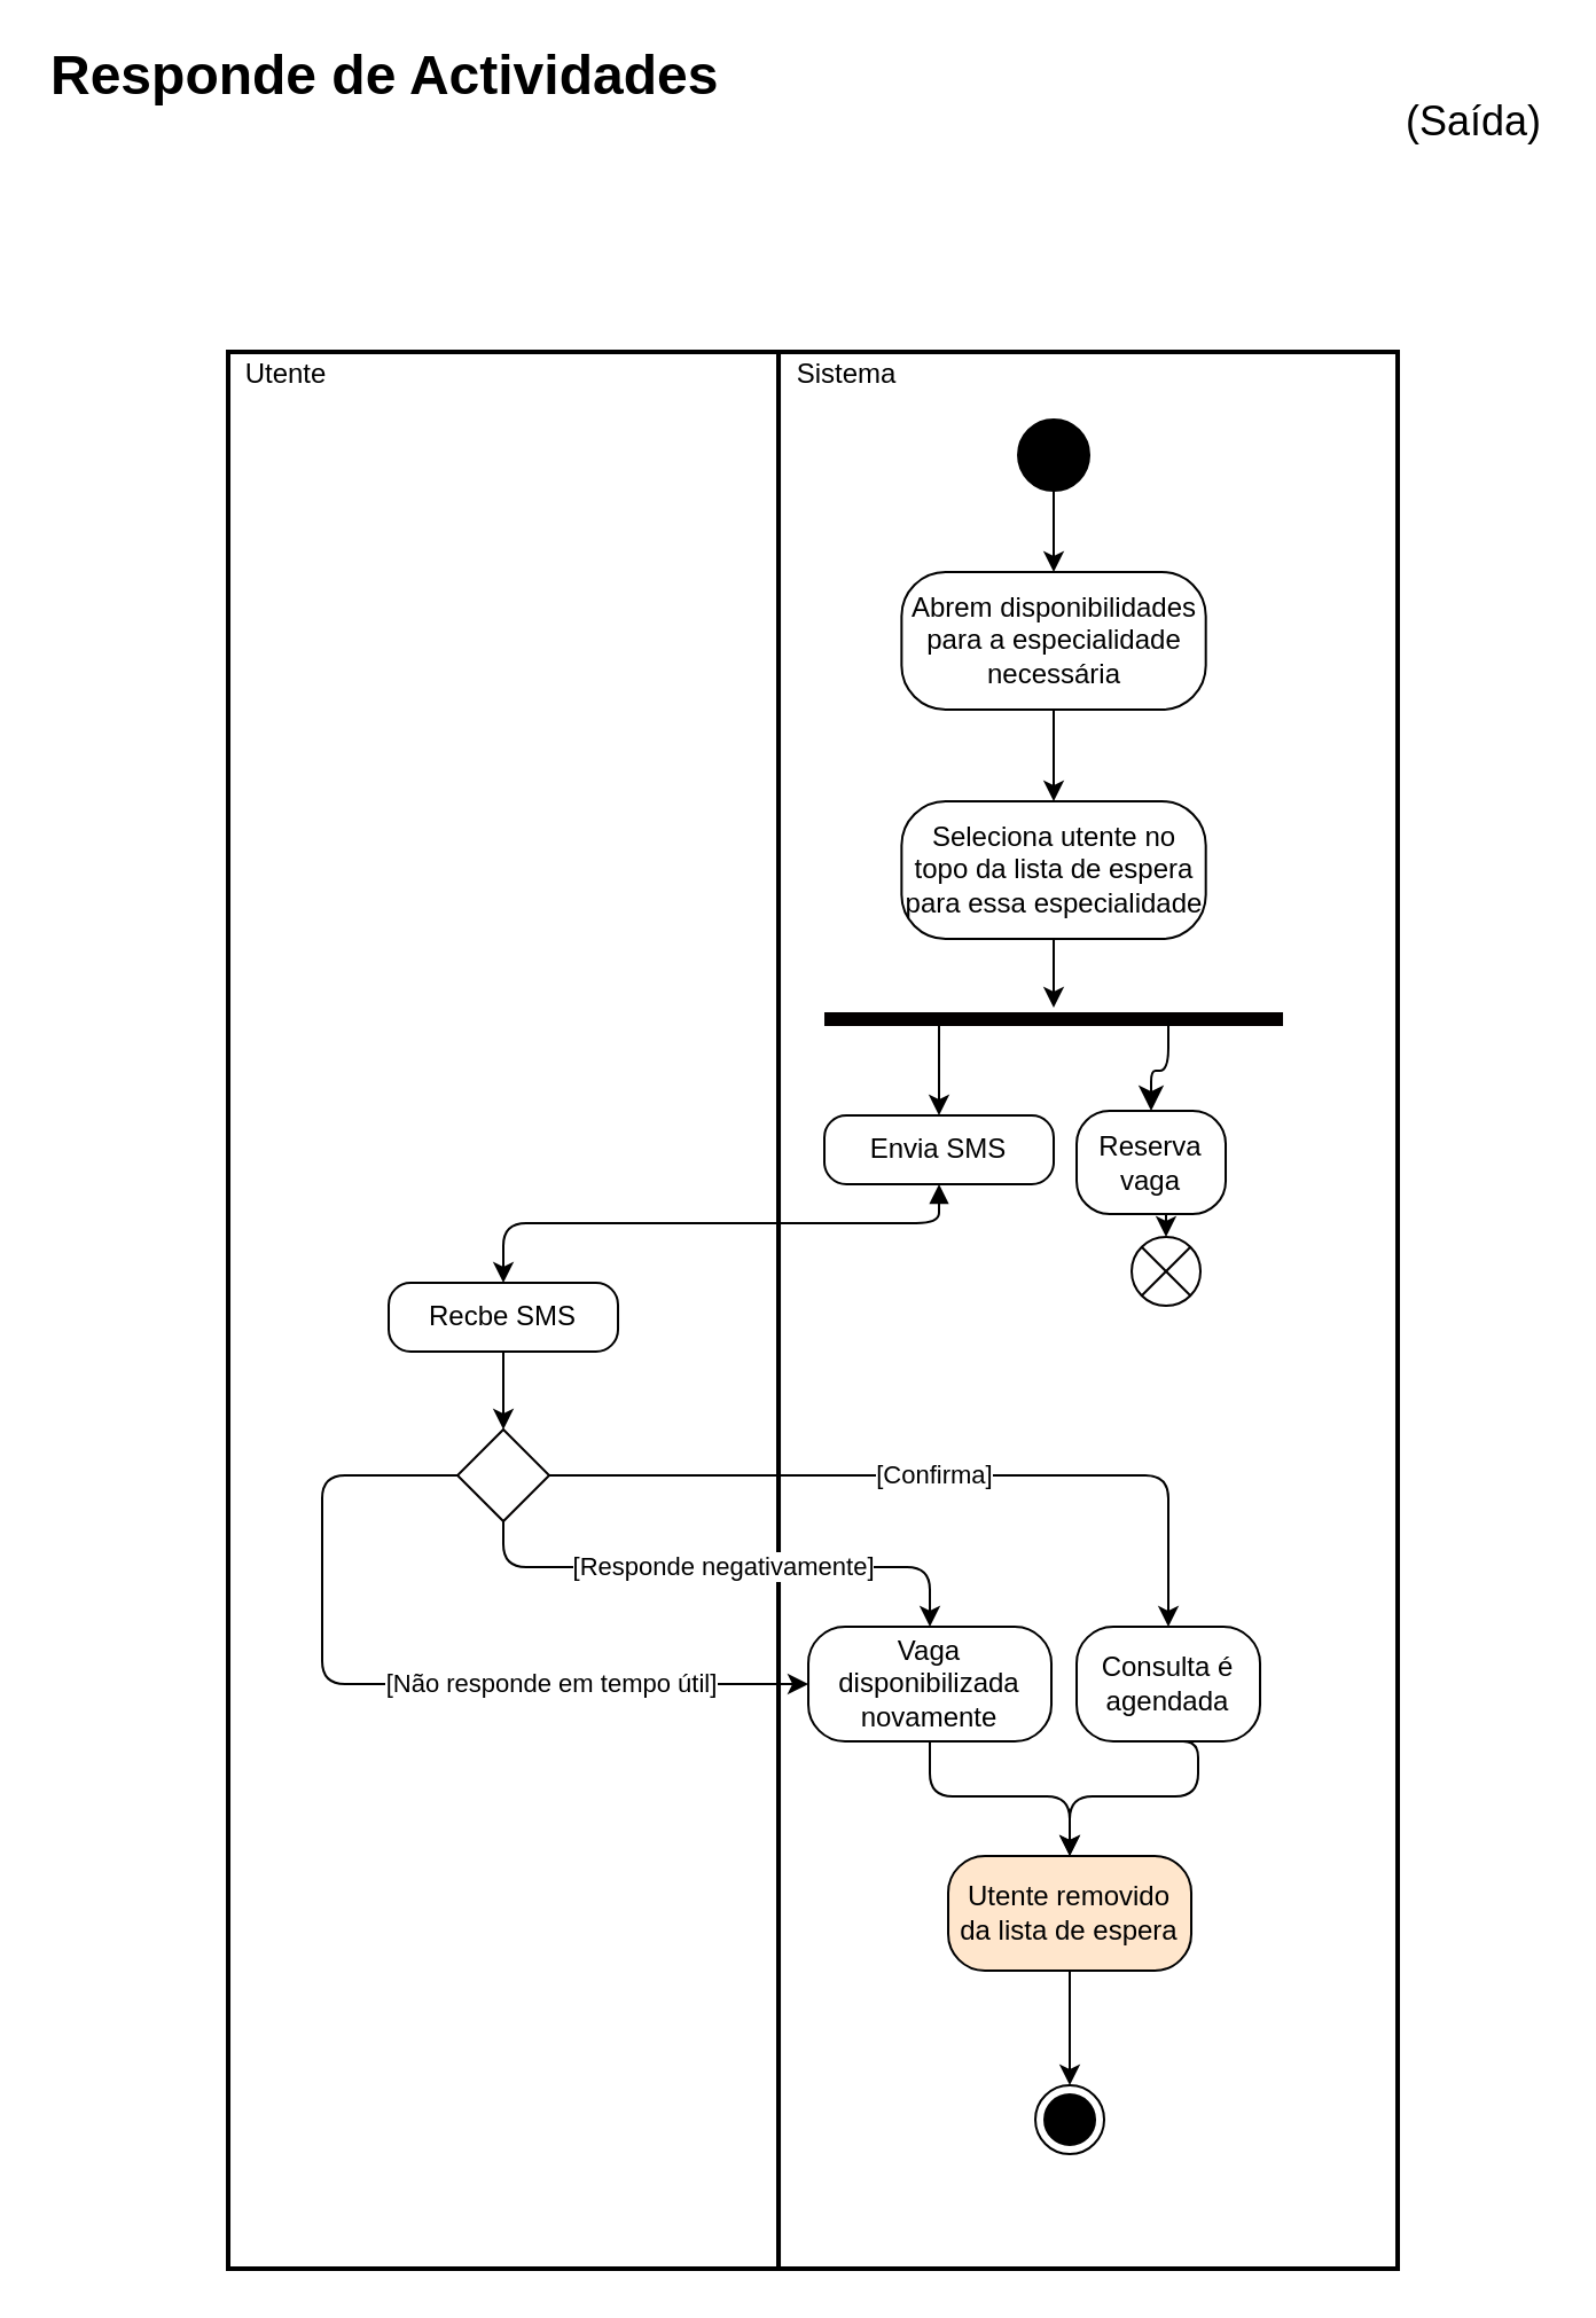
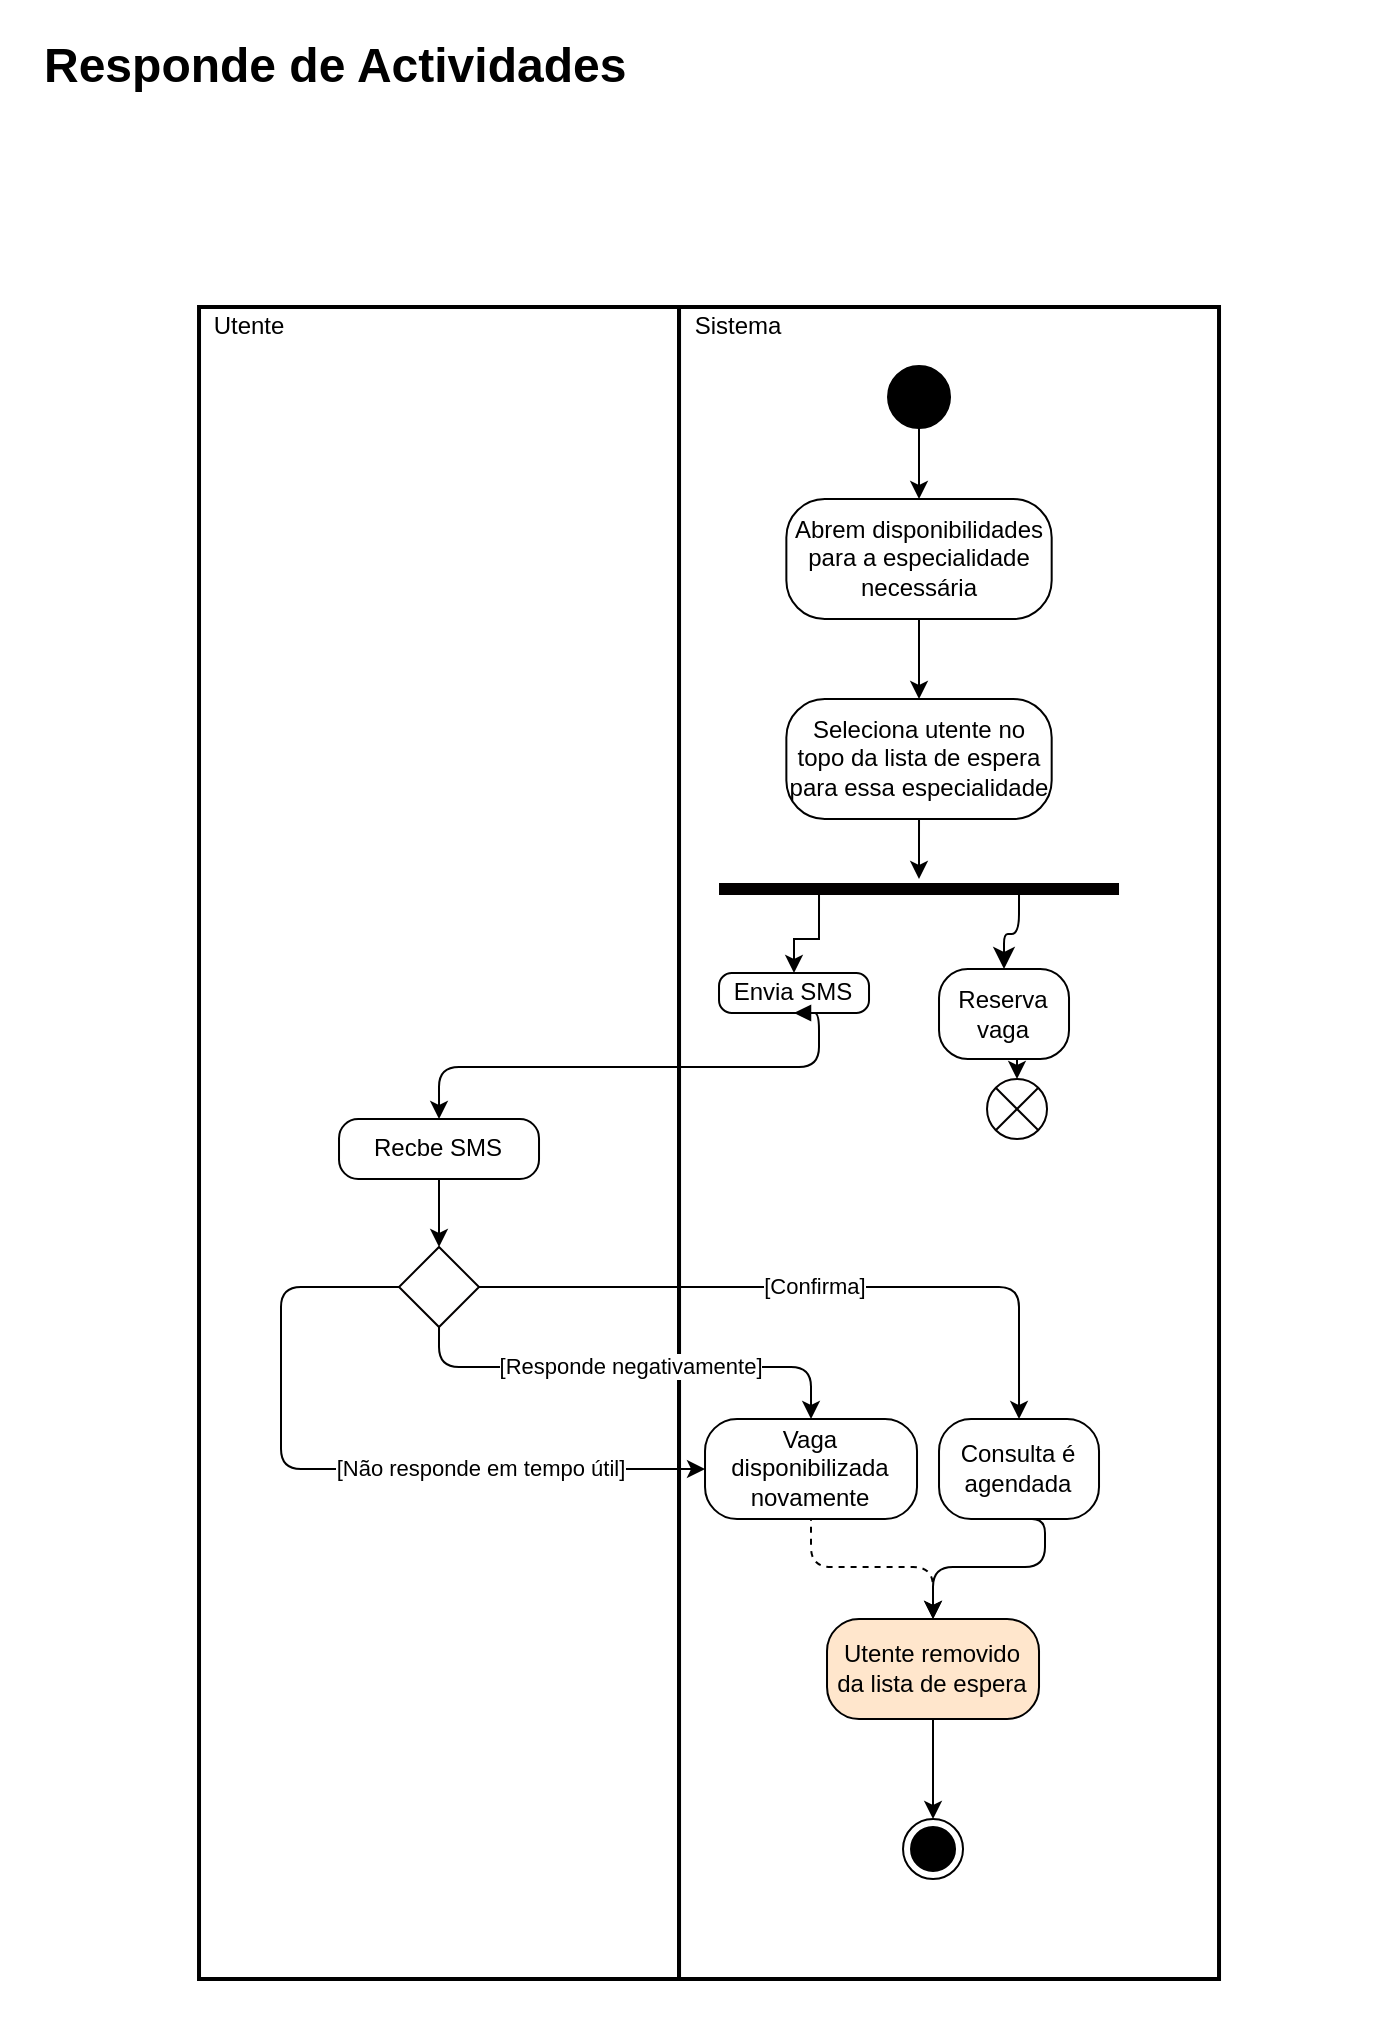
  <mxCell id="0" />
  <mxCell id="1" parent="0" />
  <mxCell id="2" value="" style="rounded=0;whiteSpace=wrap;html=1;strokeColor=#000000;fillColor=none;strokeWidth=2;" parent="1" vertex="1"><mxGeometry x="99.01" y="150" width="240" height="836" as="geometry" /></mxCell>
  <mxCell id="3" value="" style="rounded=0;whiteSpace=wrap;html=1;strokeColor=#000000;fillColor=none;strokeWidth=2;" parent="1" vertex="1"><mxGeometry x="339.01" y="150" width="270" height="836" as="geometry" /></mxCell>
  <mxCell id="4" value="Utente" style="text;html=1;strokeColor=none;fillColor=none;align=center;verticalAlign=middle;whiteSpace=wrap;rounded=0;" parent="1" vertex="1"><mxGeometry x="99.01" y="150" width="51" height="20" as="geometry" /></mxCell>
  <mxCell id="5" value="Sistema" style="text;html=1;strokeColor=none;fillColor=none;align=center;verticalAlign=middle;whiteSpace=wrap;rounded=0;" parent="1" vertex="1"><mxGeometry x="339.01" y="150" width="60" height="20" as="geometry" /></mxCell>
  <mxCell id="6" value="" style="strokeWidth=2;html=1;shape=mxgraph.flowchart.start_2;whiteSpace=wrap;fillColor=#000000;" parent="1" vertex="1"><mxGeometry x="444.01" y="180" width="30" height="30" as="geometry" /></mxCell>
  <mxCell id="7" value="Abrem disponibilidades para a especialidade necessária" style="rounded=1;whiteSpace=wrap;html=1;strokeColor=#000000;fillColor=#FFFFFF;arcSize=32;" parent="1" vertex="1"><mxGeometry x="392.68" y="246" width="132.66" height="60" as="geometry" /></mxCell>
  <mxCell id="8" value="" style="endArrow=classic;html=1;exitX=0.5;exitY=1;exitDx=0;exitDy=0;exitPerimeter=0;entryX=0.5;entryY=0;entryDx=0;entryDy=0;" parent="1" source="6" target="7" edge="1"><mxGeometry width="50" height="50" relative="1" as="geometry"><mxPoint x="205.01" y="200" as="sourcePoint" /><mxPoint x="205.01" y="230" as="targetPoint" /></mxGeometry></mxCell>
  <mxCell id="9" value="" style="endArrow=classic;html=1;exitX=0.5;exitY=1;exitDx=0;exitDy=0;" parent="1" source="7" target="11" edge="1"><mxGeometry width="50" height="50" relative="1" as="geometry"><mxPoint x="469.01" y="220" as="sourcePoint" /><mxPoint x="469.01" y="256" as="targetPoint" /></mxGeometry></mxCell>
  <mxCell id="10" style="edgeStyle=orthogonalEdgeStyle;rounded=0;orthogonalLoop=1;jettySize=auto;html=1;exitX=0.5;exitY=1;exitDx=0;exitDy=0;startArrow=none;startFill=0;endArrow=classic;endFill=1;" parent="1" source="11" target="13" edge="1"><mxGeometry relative="1" as="geometry" /></mxCell>
  <mxCell id="11" value="Seleciona utente no topo da lista de espera para essa especialidade" style="rounded=1;whiteSpace=wrap;html=1;strokeColor=#000000;fillColor=#FFFFFF;arcSize=32;" parent="1" vertex="1"><mxGeometry x="392.68" y="346" width="132.66" height="60" as="geometry" /></mxCell>
  <mxCell id="12" style="edgeStyle=orthogonalEdgeStyle;rounded=0;orthogonalLoop=1;jettySize=auto;html=1;exitX=0.25;exitY=0.5;exitDx=0;exitDy=0;exitPerimeter=0;startArrow=none;startFill=0;endArrow=classic;endFill=1;" parent="1" source="13" target="17" edge="1"><mxGeometry relative="1" as="geometry"><mxPoint x="409.186" y="476" as="targetPoint" /></mxGeometry></mxCell>
  <mxCell id="13" value="" style="shape=line;html=1;strokeWidth=6;strokeColor=#030000;" parent="1" vertex="1"><mxGeometry x="359.01" y="436" width="200" height="10" as="geometry" /></mxCell>
  <mxCell id="14" value="" style="edgeStyle=orthogonalEdgeStyle;html=1;verticalAlign=bottom;endArrow=classic;endSize=8;entryX=0.5;entryY=0;entryDx=0;entryDy=0;exitX=0.75;exitY=0.5;exitDx=0;exitDy=0;exitPerimeter=0;endFill=1;" parent="1" source="13" target="19" edge="1"><mxGeometry relative="1" as="geometry"><mxPoint x="509.18" y="476" as="targetPoint" /></mxGeometry></mxCell>
  <mxCell id="15" style="edgeStyle=orthogonalEdgeStyle;rounded=0;orthogonalLoop=1;jettySize=auto;html=1;exitX=0.5;exitY=1;exitDx=0;exitDy=0;entryX=0.5;entryY=0;entryDx=0;entryDy=0;startArrow=none;startFill=0;endArrow=classic;endFill=1;strokeColor=#000000;" parent="1" target="16" edge="1"><mxGeometry relative="1" as="geometry"><mxPoint x="219.01" y="586" as="sourcePoint" /></mxGeometry></mxCell>
  <mxCell id="16" value="" style="rhombus;whiteSpace=wrap;html=1;strokeColor=#030000;" parent="1" vertex="1"><mxGeometry x="199.01" y="620" width="40" height="40" as="geometry" /></mxCell>
- <mxCell id="17" value="Envia SMS" style="rounded=1;whiteSpace=wrap;html=1;strokeColor=#000000;fillColor=#FFFFFF;arcSize=32;" parent="1" vertex="1"><mxGeometry x="359.01" y="483" width="100" height="30" as="geometry" /></mxCell>
+ <mxCell id="17" value="Envia SMS" style="rounded=1;whiteSpace=wrap;html=1;strokeColor=#000000;fillColor=#FFFFFF;arcSize=32;" parent="1" vertex="1"><mxGeometry x="359.01" y="483" width="75" height="20" as="geometry" /></mxCell>
  <mxCell id="18" style="edgeStyle=orthogonalEdgeStyle;rounded=0;orthogonalLoop=1;jettySize=auto;html=1;exitX=0.5;exitY=1;exitDx=0;exitDy=0;entryX=0.5;entryY=0;entryDx=0;entryDy=0;startArrow=none;startFill=0;endArrow=classic;endFill=1;strokeColor=#000000;" parent="1" source="19" target="25" edge="1"><mxGeometry relative="1" as="geometry" /></mxCell>
  <mxCell id="19" value="Reserva vaga" style="rounded=1;whiteSpace=wrap;html=1;strokeColor=#000000;fillColor=#FFFFFF;arcSize=32;" parent="1" vertex="1"><mxGeometry x="469.01" y="481" width="65" height="45" as="geometry" /></mxCell>
  <mxCell id="20" value="Recbe SMS" style="rounded=1;whiteSpace=wrap;html=1;strokeColor=#000000;fillColor=#FFFFFF;arcSize=32;" parent="1" vertex="1"><mxGeometry x="169.01" y="556" width="100" height="30" as="geometry" /></mxCell>
  <mxCell id="21" value="Vaga disponibilizada novamente" style="rounded=1;whiteSpace=wrap;html=1;strokeColor=#000000;fillColor=#FFFFFF;arcSize=32;" parent="1" vertex="1"><mxGeometry x="352.01" y="706" width="106" height="50" as="geometry" /></mxCell>
  <mxCell id="22" value="Consulta é agendada" style="rounded=1;whiteSpace=wrap;html=1;strokeColor=#000000;fillColor=#FFFFFF;arcSize=32;" parent="1" vertex="1"><mxGeometry x="469.01" y="706" width="80" height="50" as="geometry" /></mxCell>
  <mxCell id="23" value="" style="ellipse;html=1;shape=endState;fillColor=#000000;" parent="1" vertex="1"><mxGeometry x="451.01" y="906" width="30" height="30" as="geometry" /></mxCell>
  <mxCell id="24" style="edgeStyle=orthogonalEdgeStyle;rounded=0;orthogonalLoop=1;jettySize=auto;html=1;exitX=0.5;exitY=1;exitDx=0;exitDy=0;startArrow=none;startFill=0;endArrow=classic;endFill=1;strokeColor=#000000;entryX=0.5;entryY=0;entryDx=0;entryDy=0;" parent="1" source="26" target="23" edge="1"><mxGeometry relative="1" as="geometry"><mxPoint x="535.01" y="846" as="sourcePoint" /><mxPoint x="425.01" y="816" as="targetPoint" /></mxGeometry></mxCell>
  <mxCell id="25" value="" style="shape=sumEllipse;perimeter=ellipsePerimeter;whiteSpace=wrap;html=1;backgroundOutline=1;strokeColor=#030000;" parent="1" vertex="1"><mxGeometry x="493.01" y="536" width="30" height="30" as="geometry" /></mxCell>
  <mxCell id="26" value="Utente removido da lista de espera" style="rounded=1;whiteSpace=wrap;html=1;strokeColor=#000000;fillColor=#ffe6cc;arcSize=32;" parent="1" vertex="1"><mxGeometry x="413.01" y="806" width="106" height="50" as="geometry" /></mxCell>
  <mxCell id="27" value="&lt;h6&gt;&lt;font style=&quot;font-size: 24px&quot;&gt;Responde de Actividades&lt;/font&gt;&lt;/h6&gt;" style="text;html=1;strokeColor=none;fillColor=none;align=left;verticalAlign=middle;whiteSpace=wrap;rounded=0;" parent="1" vertex="1"><mxGeometry x="20" y="20" width="320" height="20" as="geometry" /></mxCell>
  <mxCell id="28" value="" style="endArrow=block;html=1;edgeStyle=orthogonalEdgeStyle;entryX=0.5;entryY=1;entryDx=0;entryDy=0;exitX=0.5;exitY=0;exitDx=0;exitDy=0;startArrow=classic;startFill=1;" parent="1" source="20" target="17" edge="1"><mxGeometry relative="1" as="geometry"><mxPoint x="99" y="434" as="sourcePoint" /><mxPoint x="339" y="464" as="targetPoint" /><Array as="points"><mxPoint x="219" y="530" /><mxPoint x="409" y="530" /></Array></mxGeometry></mxCell>
  <mxCell id="29" value="&lt;meta charset=&quot;utf-8&quot;&gt;&lt;span style=&quot;color: rgb(0, 0, 0); font-family: helvetica; font-size: 11px; font-style: normal; font-weight: 400; letter-spacing: normal; text-align: center; text-indent: 0px; text-transform: none; word-spacing: 0px; background-color: rgb(255, 255, 255); display: inline; float: none;&quot;&gt;[Confirma]&lt;/span&gt;" style="endArrow=none;html=1;edgeStyle=orthogonalEdgeStyle;entryX=1;entryY=0.5;entryDx=0;entryDy=0;exitX=0.5;exitY=0;exitDx=0;exitDy=0;startArrow=classic;startFill=1;" parent="1" source="22" target="16" edge="1"><mxGeometry relative="1" as="geometry"><mxPoint x="302.99" y="629" as="sourcePoint" /><mxPoint x="492.99" y="586" as="targetPoint" /></mxGeometry></mxCell>
  <mxCell id="30" value="&lt;span style=&quot;color: rgb(0 , 0 , 0) ; font-family: &amp;#34;helvetica&amp;#34; ; font-size: 11px ; font-style: normal ; font-weight: 400 ; letter-spacing: normal ; text-align: center ; text-indent: 0px ; text-transform: none ; word-spacing: 0px ; background-color: rgb(255 , 255 , 255) ; display: inline ; float: none&quot;&gt;[Responde negativamente]&lt;/span&gt;" style="endArrow=none;html=1;edgeStyle=orthogonalEdgeStyle;entryX=0.5;entryY=1;entryDx=0;entryDy=0;exitX=0.5;exitY=0;exitDx=0;exitDy=0;startArrow=classic;startFill=1;" parent="1" source="21" target="16" edge="1"><mxGeometry relative="1" as="geometry"><mxPoint x="532.01" y="716" as="sourcePoint" /><mxPoint x="249.01" y="650" as="targetPoint" /><Array as="points"><mxPoint x="405" y="680" /><mxPoint x="219" y="680" /></Array></mxGeometry></mxCell>
  <mxCell id="31" value="[Não responde em tempo útil]" style="endArrow=none;html=1;edgeStyle=orthogonalEdgeStyle;entryX=0;entryY=0.5;entryDx=0;entryDy=0;exitX=0;exitY=0.5;exitDx=0;exitDy=0;startArrow=classic;startFill=1;" parent="1" source="21" target="16" edge="1"><mxGeometry x="-0.381" relative="1" as="geometry"><mxPoint x="415.01" y="716" as="sourcePoint" /><mxPoint x="229.01" y="670" as="targetPoint" /><Array as="points"><mxPoint x="140" y="731" /><mxPoint x="140" y="640" /></Array><mxPoint as="offset" /></mxGeometry></mxCell>
- <mxCell id="32" value="" style="endArrow=none;html=1;edgeStyle=orthogonalEdgeStyle;exitX=0.5;exitY=0;exitDx=0;exitDy=0;startArrow=classic;startFill=1;" parent="1" source="26" target="21" edge="1"><mxGeometry x="-0.381" y="69" relative="1" as="geometry"><mxPoint x="420.67" y="855.97" as="sourcePoint" /><mxPoint x="267.67" y="764.97" as="targetPoint" /><Array as="points"><mxPoint x="466" y="780" /><mxPoint x="405" y="780" /></Array><mxPoint as="offset" /></mxGeometry></mxCell>
+ <mxCell id="32" value="" style="endArrow=none;html=1;edgeStyle=orthogonalEdgeStyle;exitX=0.5;exitY=0;exitDx=0;exitDy=0;startArrow=classic;startFill=1;dashed=1;" parent="1" source="26" target="21" edge="1"><mxGeometry x="-0.381" y="69" relative="1" as="geometry"><mxPoint x="420.67" y="855.97" as="sourcePoint" /><mxPoint x="267.67" y="764.97" as="targetPoint" /><Array as="points"><mxPoint x="466" y="780" /><mxPoint x="405" y="780" /></Array><mxPoint as="offset" /></mxGeometry></mxCell>
  <mxCell id="33" value="" style="endArrow=none;html=1;edgeStyle=orthogonalEdgeStyle;exitX=0.5;exitY=0;exitDx=0;exitDy=0;startArrow=classic;startFill=1;entryX=0.5;entryY=1;entryDx=0;entryDy=0;" parent="1" source="26" target="22" edge="1"><mxGeometry x="-0.381" y="69" relative="1" as="geometry"><mxPoint x="476.01" y="816" as="sourcePoint" /><mxPoint x="414.966" y="766" as="targetPoint" /><Array as="points"><mxPoint x="466" y="780" /><mxPoint x="522" y="780" /></Array><mxPoint as="offset" /></mxGeometry></mxCell>
- <mxCell id="34" value="&lt;p&gt;&lt;font style=&quot;font-size: 18px&quot;&gt;(Saída)&lt;/font&gt;&lt;/p&gt;" style="text;html=1;strokeColor=none;fillColor=none;align=right;verticalAlign=middle;whiteSpace=wrap;rounded=0;" parent="1" vertex="1"><mxGeometry x="354" y="40" width="320" height="20" as="geometry" /></mxCell>
